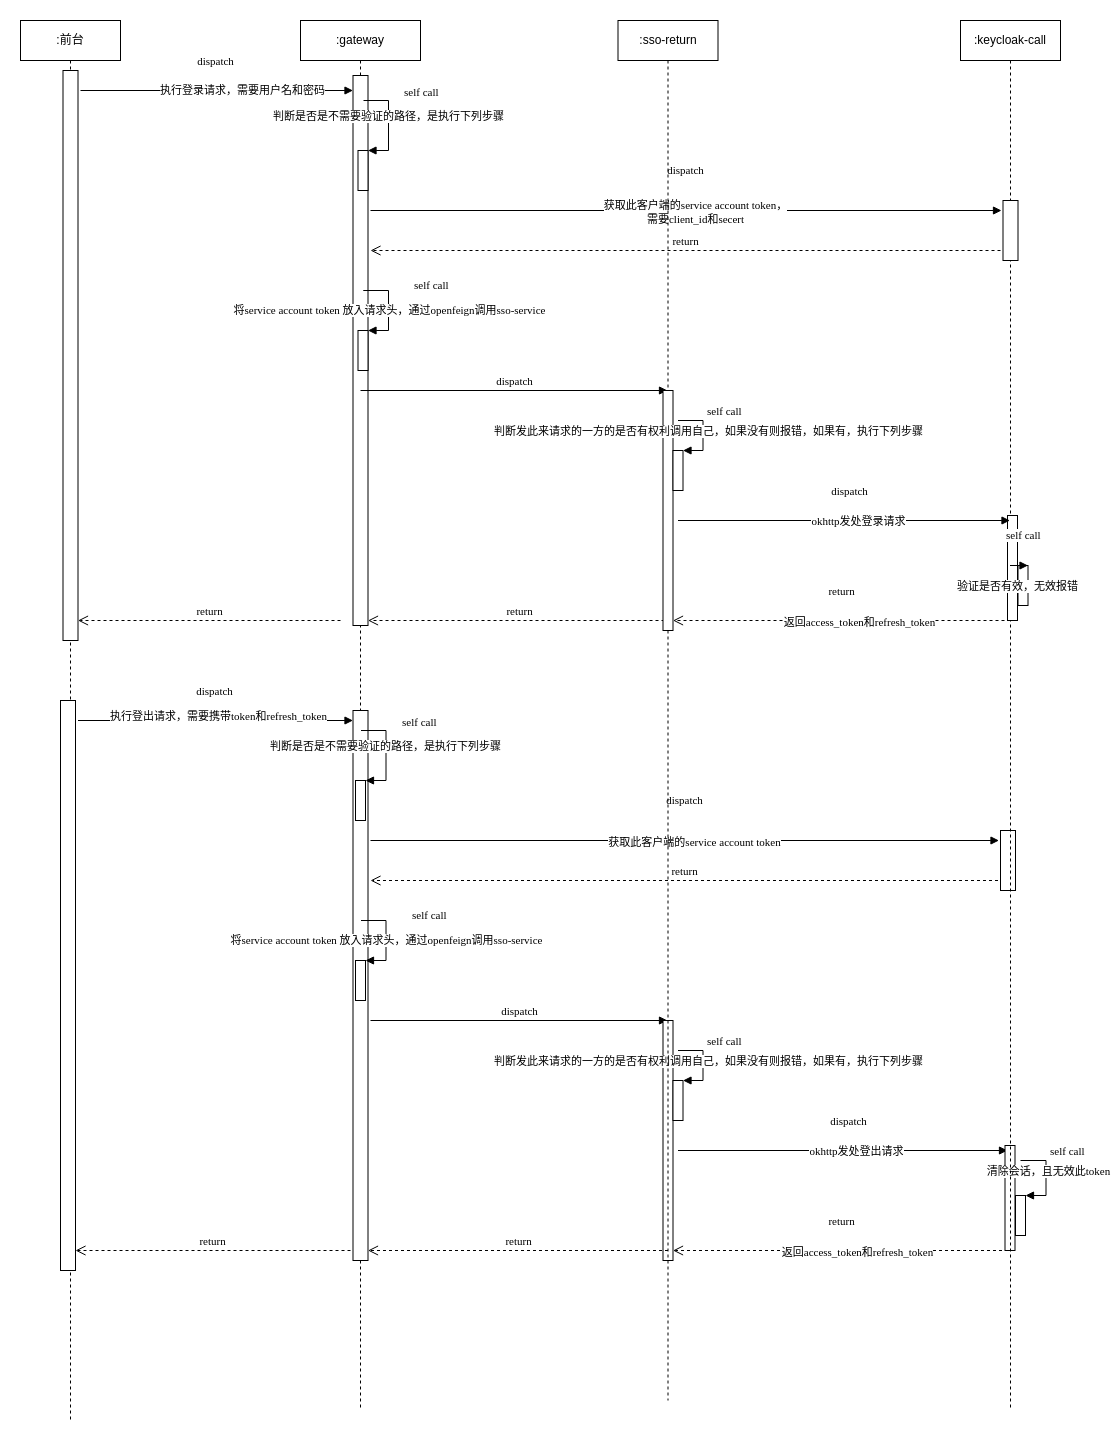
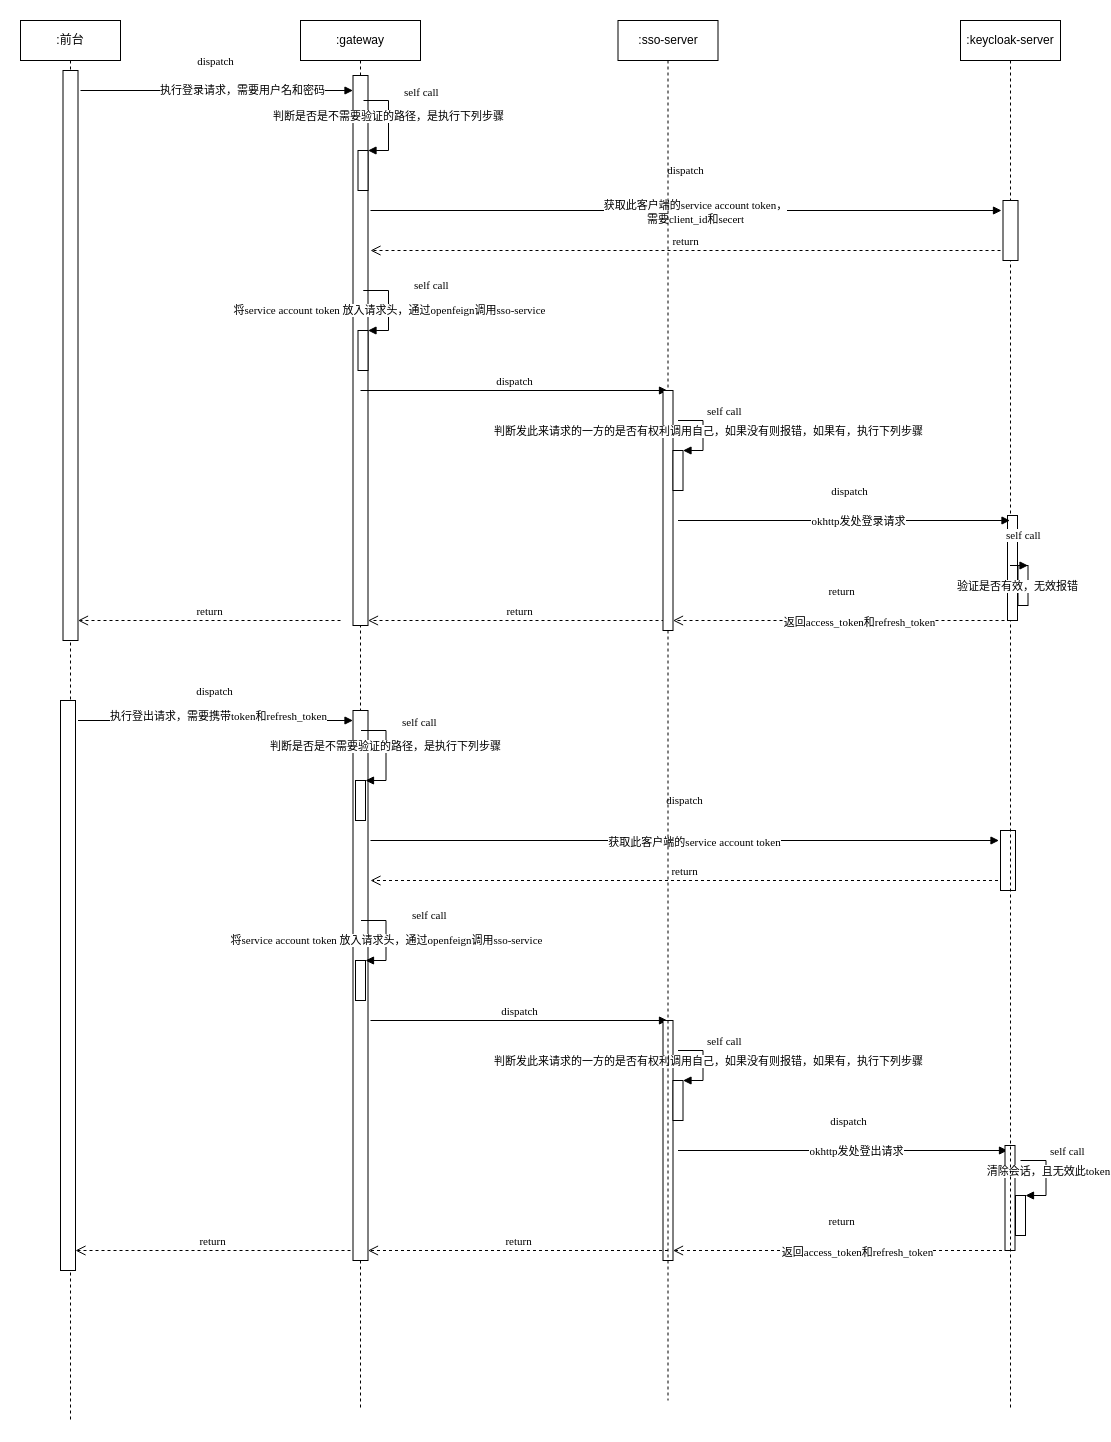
  <mxCell id="0" />
  <mxCell id="1" parent="0" />
  <mxCell id="2" value=":前台" style="shape=umlLifeline;perimeter=lifelinePerimeter;whiteSpace=wrap;html=1;container=1;collapsible=0;recursiveResize=0;outlineConnect=0;" parent="1" vertex="1"><mxGeometry x="20" width="100" height="1400" as="geometry" y="20" /></mxCell>
  <mxCell id="3" value="dispatch" style="html=1;verticalAlign=bottom;endArrow=block;fontFamily=Verdana;" parent="2" target="7" edge="1"><mxGeometry x="-0.009" y="20" width="80" relative="1" as="geometry"><mxPoint x="60" y="70" as="sourcePoint" /><mxPoint x="140" y="70" as="targetPoint" /><mxPoint as="offset" /></mxGeometry></mxCell>
  <mxCell id="4" value="执行登录请求，需要用户名和密码" style="edgeLabel;html=1;align=center;verticalAlign=middle;resizable=0;points=[];fontFamily=Verdana;" parent="3" vertex="1" connectable="0"><mxGeometry x="0.18" y="1" relative="1" as="geometry"><mxPoint as="offset" /></mxGeometry></mxCell>
  <mxCell id="5" value="" style="html=1;points=[];perimeter=orthogonalPerimeter;" parent="2" vertex="1"><mxGeometry x="42.5" y="50" width="15" height="570" as="geometry" /></mxCell>
  <mxCell id="6" value=":gateway" style="shape=umlLifeline;perimeter=lifelinePerimeter;whiteSpace=wrap;html=1;container=1;collapsible=0;recursiveResize=0;outlineConnect=0;" parent="1" vertex="1"><mxGeometry x="300" width="120" height="1390" as="geometry" y="20" /></mxCell>
  <mxCell id="7" value="" style="html=1;points=[];perimeter=orthogonalPerimeter;" parent="6" vertex="1"><mxGeometry x="52.5" y="55" width="15" height="550" as="geometry" /></mxCell>
  <mxCell id="8" value="" style="html=1;points=[];perimeter=orthogonalPerimeter;fontFamily=Verdana;" parent="6" vertex="1"><mxGeometry x="57.5" y="130" width="10" height="40" as="geometry" /></mxCell>
  <mxCell id="9" value="self call" style="edgeStyle=orthogonalEdgeStyle;html=1;align=left;spacingLeft=2;endArrow=block;rounded=0;entryX=1;entryY=0;fontFamily=Verdana;" parent="6" target="8" edge="1"><mxGeometry x="-0.231" y="23" relative="1" as="geometry"><mxPoint x="63" y="80" as="sourcePoint" /><Array as="points"><mxPoint x="88" y="80" /></Array><mxPoint x="-11" y="-20" as="offset" /></mxGeometry></mxCell>
  <mxCell id="10" value="判断是否是不需要验证的路径，是执行下列步骤" style="edgeLabel;html=1;align=center;verticalAlign=middle;resizable=0;points=[];fontFamily=Verdana;" parent="9" vertex="1" connectable="0"><mxGeometry x="-0.161" y="-1" relative="1" as="geometry"><mxPoint as="offset" /></mxGeometry></mxCell>
  <mxCell id="11" value="dispatch" style="html=1;verticalAlign=bottom;endArrow=block;fontFamily=Verdana;" parent="6" edge="1"><mxGeometry x="-0.002" y="31" width="80" relative="1" as="geometry"><mxPoint x="70" y="190" as="sourcePoint" /><mxPoint x="701" y="190" as="targetPoint" /><mxPoint as="offset" /></mxGeometry></mxCell>
  <mxCell id="12" value="获取此客户端的service account token，&lt;br&gt;需要client_id和secert" style="edgeLabel;html=1;align=center;verticalAlign=middle;resizable=0;points=[];fontFamily=Verdana;" parent="11" vertex="1" connectable="0"><mxGeometry x="0.028" y="-1" relative="1" as="geometry"><mxPoint as="offset" /></mxGeometry></mxCell>
  <mxCell id="13" value="" style="html=1;points=[];perimeter=orthogonalPerimeter;fontFamily=Verdana;" parent="6" vertex="1"><mxGeometry x="57.5" y="310" width="10" height="40" as="geometry" /></mxCell>
  <mxCell id="14" value="self call" style="edgeStyle=orthogonalEdgeStyle;html=1;align=left;spacingLeft=2;endArrow=block;rounded=0;entryX=1;entryY=0;fontFamily=Verdana;" parent="6" target="13" edge="1"><mxGeometry x="-0.231" y="24" relative="1" as="geometry"><mxPoint x="68" y="270" as="sourcePoint" /><Array as="points"><mxPoint x="63" y="270" /><mxPoint x="88" y="270" /><mxPoint x="88" y="320" /></Array><mxPoint x="-2" y="-10" as="offset" /></mxGeometry></mxCell>
  <mxCell id="15" value="将service account token 放入请求头，通过openfeign调用sso-service" style="edgeLabel;html=1;align=center;verticalAlign=middle;resizable=0;points=[];fontFamily=Verdana;" parent="14" vertex="1" connectable="0"><mxGeometry x="-0.182" relative="1" as="geometry"><mxPoint y="12.79" as="offset" /></mxGeometry></mxCell>
  <mxCell id="16" value="dispatch" style="html=1;verticalAlign=bottom;endArrow=block;fontFamily=Verdana;" parent="6" target="57" edge="1"><mxGeometry width="80" relative="1" as="geometry"><mxPoint x="60" y="370" as="sourcePoint" /><mxPoint x="140" y="370" as="targetPoint" /></mxGeometry></mxCell>
  <mxCell id="17" value="dispatch" style="html=1;verticalAlign=bottom;endArrow=block;fontFamily=Verdana;" edge="1" target="20" parent="6"><mxGeometry x="-0.009" y="20" width="80" relative="1" as="geometry"><mxPoint x="-222.5" y="700" as="sourcePoint" /><mxPoint x="-162.5" y="700" as="targetPoint" /><mxPoint as="offset" /></mxGeometry></mxCell>
  <mxCell id="18" value="执行登出请求，需要携带token和refresh_token" style="edgeLabel;html=1;align=center;verticalAlign=middle;resizable=0;points=[];fontFamily=Verdana;" vertex="1" connectable="0" parent="17"><mxGeometry x="0.18" y="1" relative="1" as="geometry"><mxPoint x="-22.5" y="-4" as="offset" /></mxGeometry></mxCell>
  <mxCell id="19" value="" style="html=1;points=[];perimeter=orthogonalPerimeter;" vertex="1" parent="6"><mxGeometry x="-240" y="680" width="15" height="570" as="geometry" /></mxCell>
  <mxCell id="20" value="" style="html=1;points=[];perimeter=orthogonalPerimeter;" vertex="1" parent="6"><mxGeometry x="52.5" y="690" width="15" height="550" as="geometry" /></mxCell>
  <mxCell id="21" value="" style="html=1;points=[];perimeter=orthogonalPerimeter;fontFamily=Verdana;" vertex="1" parent="6"><mxGeometry x="55" y="760" width="10" height="40" as="geometry" /></mxCell>
  <mxCell id="22" value="self call" style="edgeStyle=orthogonalEdgeStyle;html=1;align=left;spacingLeft=2;endArrow=block;rounded=0;entryX=1;entryY=0;fontFamily=Verdana;" edge="1" target="21" parent="6"><mxGeometry x="-0.231" y="23" relative="1" as="geometry"><mxPoint x="60.5" y="710" as="sourcePoint" /><Array as="points"><mxPoint x="85.5" y="710" /></Array><mxPoint x="-11" y="-20" as="offset" /></mxGeometry></mxCell>
  <mxCell id="23" value="判断是否是不需要验证的路径，是执行下列步骤" style="edgeLabel;html=1;align=center;verticalAlign=middle;resizable=0;points=[];fontFamily=Verdana;" vertex="1" connectable="0" parent="22"><mxGeometry x="-0.161" y="-1" relative="1" as="geometry"><mxPoint as="offset" /></mxGeometry></mxCell>
  <mxCell id="24" value="dispatch" style="html=1;verticalAlign=bottom;endArrow=block;fontFamily=Verdana;" edge="1" parent="6"><mxGeometry x="-0.002" y="31" width="80" relative="1" as="geometry"><mxPoint x="70" y="820" as="sourcePoint" /><mxPoint x="698.5" y="820" as="targetPoint" /><mxPoint as="offset" /></mxGeometry></mxCell>
  <mxCell id="25" value="获取此客户端的service account token" style="edgeLabel;html=1;align=center;verticalAlign=middle;resizable=0;points=[];fontFamily=Verdana;" vertex="1" connectable="0" parent="24"><mxGeometry x="0.028" y="-1" relative="1" as="geometry"><mxPoint as="offset" /></mxGeometry></mxCell>
  <mxCell id="26" value="" style="html=1;points=[];perimeter=orthogonalPerimeter;fontFamily=Verdana;" vertex="1" parent="6"><mxGeometry x="55" y="940" width="10" height="40" as="geometry" /></mxCell>
  <mxCell id="27" value="self call" style="edgeStyle=orthogonalEdgeStyle;html=1;align=left;spacingLeft=2;endArrow=block;rounded=0;entryX=1;entryY=0;fontFamily=Verdana;" edge="1" target="26" parent="6"><mxGeometry x="-0.231" y="24" relative="1" as="geometry"><mxPoint x="65.5" y="900" as="sourcePoint" /><Array as="points"><mxPoint x="60.5" y="900" /><mxPoint x="85.5" y="900" /><mxPoint x="85.5" y="950" /></Array><mxPoint x="-2" y="-10" as="offset" /></mxGeometry></mxCell>
  <mxCell id="28" value="将service account token 放入请求头，通过openfeign调用sso-service" style="edgeLabel;html=1;align=center;verticalAlign=middle;resizable=0;points=[];fontFamily=Verdana;" vertex="1" connectable="0" parent="27"><mxGeometry x="-0.182" relative="1" as="geometry"><mxPoint y="12.79" as="offset" /></mxGeometry></mxCell>
  <mxCell id="29" value="dispatch" style="html=1;verticalAlign=bottom;endArrow=block;fontFamily=Verdana;" edge="1" parent="6"><mxGeometry width="80" relative="1" as="geometry"><mxPoint x="70" y="1000" as="sourcePoint" /><mxPoint x="367" y="1000" as="targetPoint" /></mxGeometry></mxCell>
  <mxCell id="30" value="" style="html=1;points=[];perimeter=orthogonalPerimeter;fontFamily=Verdana;" vertex="1" parent="6"><mxGeometry x="362.5" y="1000" width="10" height="240" as="geometry" /></mxCell>
  <mxCell id="31" value="" style="html=1;points=[];perimeter=orthogonalPerimeter;fontFamily=Verdana;" vertex="1" parent="6"><mxGeometry x="372.5" y="1060" width="10" height="40" as="geometry" /></mxCell>
  <mxCell id="32" value="self call" style="edgeStyle=orthogonalEdgeStyle;html=1;align=left;spacingLeft=2;endArrow=block;rounded=0;entryX=1;entryY=0;fontFamily=Verdana;" edge="1" target="31" parent="6"><mxGeometry x="-0.231" y="-10" relative="1" as="geometry"><mxPoint x="382.5" y="1030" as="sourcePoint" /><Array as="points"><mxPoint x="377.5" y="1030" /><mxPoint x="402.5" y="1030" /><mxPoint x="402.5" y="1060" /></Array><mxPoint x="10" y="-10" as="offset" /></mxGeometry></mxCell>
  <mxCell id="33" value="判断发此来请求的一方的是否有权利调用自己，如果没有则报错，如果有，执行下列步骤" style="edgeLabel;html=1;align=center;verticalAlign=middle;resizable=0;points=[];fontFamily=Verdana;" vertex="1" connectable="0" parent="32"><mxGeometry x="-0.193" relative="1" as="geometry"><mxPoint x="5" y="8.79" as="offset" /></mxGeometry></mxCell>
  <mxCell id="34" value="dispatch" style="html=1;verticalAlign=bottom;endArrow=block;fontFamily=Verdana;" edge="1" parent="6"><mxGeometry x="0.032" y="20" width="80" relative="1" as="geometry"><mxPoint x="377.5" y="1130" as="sourcePoint" /><mxPoint x="707" y="1130" as="targetPoint" /><mxPoint as="offset" /></mxGeometry></mxCell>
  <mxCell id="35" value="okhttp发处登出请求" style="edgeLabel;html=1;align=center;verticalAlign=middle;resizable=0;points=[];fontFamily=Verdana;" vertex="1" connectable="0" parent="34"><mxGeometry x="0.082" relative="1" as="geometry"><mxPoint as="offset" /></mxGeometry></mxCell>
  <mxCell id="36" value="" style="html=1;points=[];perimeter=orthogonalPerimeter;" vertex="1" parent="6"><mxGeometry x="700" y="810" width="15" height="60" as="geometry" /></mxCell>
  <mxCell id="37" value="" style="html=1;points=[];perimeter=orthogonalPerimeter;fontFamily=Verdana;" vertex="1" parent="6"><mxGeometry x="704.5" y="1125" width="10" height="105" as="geometry" /></mxCell>
  <mxCell id="38" value="" style="html=1;points=[];perimeter=orthogonalPerimeter;fontFamily=Verdana;" vertex="1" parent="6"><mxGeometry x="715" y="1175" width="10" height="40" as="geometry" /></mxCell>
  <mxCell id="39" value="self call" style="edgeStyle=orthogonalEdgeStyle;html=1;align=left;spacingLeft=2;endArrow=block;rounded=0;entryX=1;entryY=0;fontFamily=Verdana;" edge="1" target="38" parent="6"><mxGeometry x="-0.232" y="15" relative="1" as="geometry"><mxPoint x="720" y="1140" as="sourcePoint" /><Array as="points"><mxPoint x="745.5" y="1140" /><mxPoint x="745.5" y="1175" /></Array><mxPoint x="-15" y="-15" as="offset" /></mxGeometry></mxCell>
  <mxCell id="40" value="清除会话，且无效此token" style="edgeLabel;html=1;align=center;verticalAlign=middle;resizable=0;points=[];fontFamily=Verdana;" vertex="1" connectable="0" parent="39"><mxGeometry x="-0.22" y="2" relative="1" as="geometry"><mxPoint y="3.5" as="offset" /></mxGeometry></mxCell>
  <mxCell id="41" value="return" style="html=1;verticalAlign=bottom;endArrow=open;dashed=1;endSize=8;fontFamily=Verdana;" edge="1" parent="6"><mxGeometry relative="1" as="geometry"><mxPoint x="697.5" y="860" as="sourcePoint" /><mxPoint x="70" y="860" as="targetPoint" /></mxGeometry></mxCell>
  <mxCell id="42" value="return" style="html=1;verticalAlign=bottom;endArrow=open;dashed=1;endSize=8;fontFamily=Verdana;" edge="1" target="30" parent="6"><mxGeometry x="-0.001" y="-20" relative="1" as="geometry"><mxPoint x="707.5" y="1230" as="sourcePoint" /><mxPoint x="377.5" y="1230" as="targetPoint" /><mxPoint as="offset" /></mxGeometry></mxCell>
  <mxCell id="43" value="返回access_token和refresh_token" style="edgeLabel;html=1;align=center;verticalAlign=middle;resizable=0;points=[];fontFamily=Verdana;" vertex="1" connectable="0" parent="42"><mxGeometry x="-0.1" y="1" relative="1" as="geometry"><mxPoint as="offset" /></mxGeometry></mxCell>
  <mxCell id="44" value="return" style="html=1;verticalAlign=bottom;endArrow=open;dashed=1;endSize=8;fontFamily=Verdana;" edge="1" target="20" parent="6"><mxGeometry relative="1" as="geometry"><mxPoint x="367.5" y="1230" as="sourcePoint" /><mxPoint x="287.5" y="1230" as="targetPoint" /></mxGeometry></mxCell>
  <mxCell id="45" value="return" style="html=1;verticalAlign=bottom;endArrow=open;dashed=1;endSize=8;fontFamily=Verdana;" edge="1" target="19" parent="6"><mxGeometry relative="1" as="geometry"><mxPoint x="50" y="1230" as="sourcePoint" /><mxPoint x="-42.5" y="1230" as="targetPoint" /></mxGeometry></mxCell>
- <mxCell id="46" value=":keycloak-call" style="shape=umlLifeline;perimeter=lifelinePerimeter;whiteSpace=wrap;html=1;container=1;collapsible=0;recursiveResize=0;outlineConnect=0;" parent="1" vertex="1"><mxGeometry x="960" width="100" height="1390" as="geometry" y="20" /></mxCell>
+ <mxCell id="46" value=":keycloak-server" style="shape=umlLifeline;perimeter=lifelinePerimeter;whiteSpace=wrap;html=1;container=1;collapsible=0;recursiveResize=0;outlineConnect=0;" parent="1" vertex="1"><mxGeometry x="960" width="100" height="1390" as="geometry" y="20" /></mxCell>
  <mxCell id="47" value="" style="html=1;points=[];perimeter=orthogonalPerimeter;" parent="46" vertex="1"><mxGeometry x="42.5" y="180" width="15" height="60" as="geometry" /></mxCell>
  <mxCell id="48" value="" style="html=1;points=[];perimeter=orthogonalPerimeter;fontFamily=Verdana;" parent="46" vertex="1"><mxGeometry x="47" y="495" width="10" height="105" as="geometry" /></mxCell>
  <mxCell id="49" value="" style="html=1;points=[];perimeter=orthogonalPerimeter;fontFamily=Verdana;" parent="46" vertex="1"><mxGeometry x="57.5" y="545" width="10" height="40" as="geometry" /></mxCell>
  <mxCell id="50" value="self call" style="edgeStyle=orthogonalEdgeStyle;html=1;align=left;spacingLeft=2;endArrow=block;rounded=0;entryX=1;entryY=0;fontFamily=Verdana;" parent="46" source="46" target="49" edge="1"><mxGeometry x="-0.232" y="15" relative="1" as="geometry"><mxPoint x="63" y="515" as="sourcePoint" /><Array as="points"><mxPoint x="88" y="510" /><mxPoint x="88" y="545" /></Array><mxPoint x="-15" y="-15" as="offset" /></mxGeometry></mxCell>
  <mxCell id="51" value="验证是否有效，无效报错" style="edgeLabel;html=1;align=center;verticalAlign=middle;resizable=0;points=[];fontFamily=Verdana;" parent="50" vertex="1" connectable="0"><mxGeometry x="-0.22" y="2" relative="1" as="geometry"><mxPoint y="22" as="offset" /></mxGeometry></mxCell>
  <mxCell id="52" value="return" style="html=1;verticalAlign=bottom;endArrow=open;dashed=1;endSize=8;fontFamily=Verdana;" parent="1" edge="1"><mxGeometry relative="1" as="geometry"><mxPoint x="1000" y="250" as="sourcePoint" /><mxPoint x="370" y="250" as="targetPoint" /></mxGeometry></mxCell>
  <mxCell id="53" value="return" style="html=1;verticalAlign=bottom;endArrow=open;dashed=1;endSize=8;fontFamily=Verdana;" parent="1" target="58" edge="1"><mxGeometry x="-0.001" y="-20" relative="1" as="geometry"><mxPoint x="1010" y="620" as="sourcePoint" /><mxPoint x="680" y="620" as="targetPoint" /><mxPoint as="offset" /></mxGeometry></mxCell>
  <mxCell id="54" value="返回access_token和refresh_token" style="edgeLabel;html=1;align=center;verticalAlign=middle;resizable=0;points=[];fontFamily=Verdana;" parent="53" vertex="1" connectable="0"><mxGeometry x="-0.1" y="1" relative="1" as="geometry"><mxPoint as="offset" /></mxGeometry></mxCell>
  <mxCell id="55" value="return" style="html=1;verticalAlign=bottom;endArrow=open;dashed=1;endSize=8;fontFamily=Verdana;" parent="1" target="7" edge="1"><mxGeometry relative="1" as="geometry"><mxPoint x="670" y="620" as="sourcePoint" /><mxPoint x="590" y="620" as="targetPoint" /></mxGeometry></mxCell>
  <mxCell id="56" value="return" style="html=1;verticalAlign=bottom;endArrow=open;dashed=1;endSize=8;fontFamily=Verdana;" parent="1" target="5" edge="1"><mxGeometry relative="1" as="geometry"><mxPoint x="340" y="620" as="sourcePoint" /><mxPoint x="260" y="620" as="targetPoint" /></mxGeometry></mxCell>
- <mxCell id="57" value=":sso-return" style="shape=umlLifeline;perimeter=lifelinePerimeter;whiteSpace=wrap;html=1;container=1;collapsible=0;recursiveResize=0;outlineConnect=0;" parent="1" vertex="1"><mxGeometry x="617.5" width="100" height="1380" as="geometry" y="20" /></mxCell>
+ <mxCell id="57" value=":sso-server" style="shape=umlLifeline;perimeter=lifelinePerimeter;whiteSpace=wrap;html=1;container=1;collapsible=0;recursiveResize=0;outlineConnect=0;" parent="1" vertex="1"><mxGeometry x="617.5" width="100" height="1380" as="geometry" y="20" /></mxCell>
  <mxCell id="58" value="" style="html=1;points=[];perimeter=orthogonalPerimeter;fontFamily=Verdana;" parent="57" vertex="1"><mxGeometry x="45" y="370" width="10" height="240" as="geometry" /></mxCell>
  <mxCell id="59" value="" style="html=1;points=[];perimeter=orthogonalPerimeter;fontFamily=Verdana;" parent="57" vertex="1"><mxGeometry x="55" y="430" width="10" height="40" as="geometry" /></mxCell>
  <mxCell id="60" value="self call" style="edgeStyle=orthogonalEdgeStyle;html=1;align=left;spacingLeft=2;endArrow=block;rounded=0;entryX=1;entryY=0;fontFamily=Verdana;" parent="57" target="59" edge="1"><mxGeometry x="-0.231" y="-10" relative="1" as="geometry"><mxPoint x="65" y="400" as="sourcePoint" /><Array as="points"><mxPoint x="60" y="400" /><mxPoint x="85" y="400" /><mxPoint x="85" y="430" /></Array><mxPoint x="10" y="-10" as="offset" /></mxGeometry></mxCell>
  <mxCell id="61" value="判断发此来请求的一方的是否有权利调用自己，如果没有则报错，如果有，执行下列步骤" style="edgeLabel;html=1;align=center;verticalAlign=middle;resizable=0;points=[];fontFamily=Verdana;" parent="60" vertex="1" connectable="0"><mxGeometry x="-0.193" relative="1" as="geometry"><mxPoint x="5" y="8.79" as="offset" /></mxGeometry></mxCell>
  <mxCell id="62" value="dispatch" style="html=1;verticalAlign=bottom;endArrow=block;fontFamily=Verdana;" parent="57" target="46" edge="1"><mxGeometry x="0.032" y="20" width="80" relative="1" as="geometry"><mxPoint x="60" y="500" as="sourcePoint" /><mxPoint x="140" y="500" as="targetPoint" /><mxPoint as="offset" /></mxGeometry></mxCell>
  <mxCell id="63" value="okhttp发处登录请求" style="edgeLabel;html=1;align=center;verticalAlign=middle;resizable=0;points=[];fontFamily=Verdana;" parent="62" vertex="1" connectable="0"><mxGeometry x="0.082" relative="1" as="geometry"><mxPoint as="offset" /></mxGeometry></mxCell>
